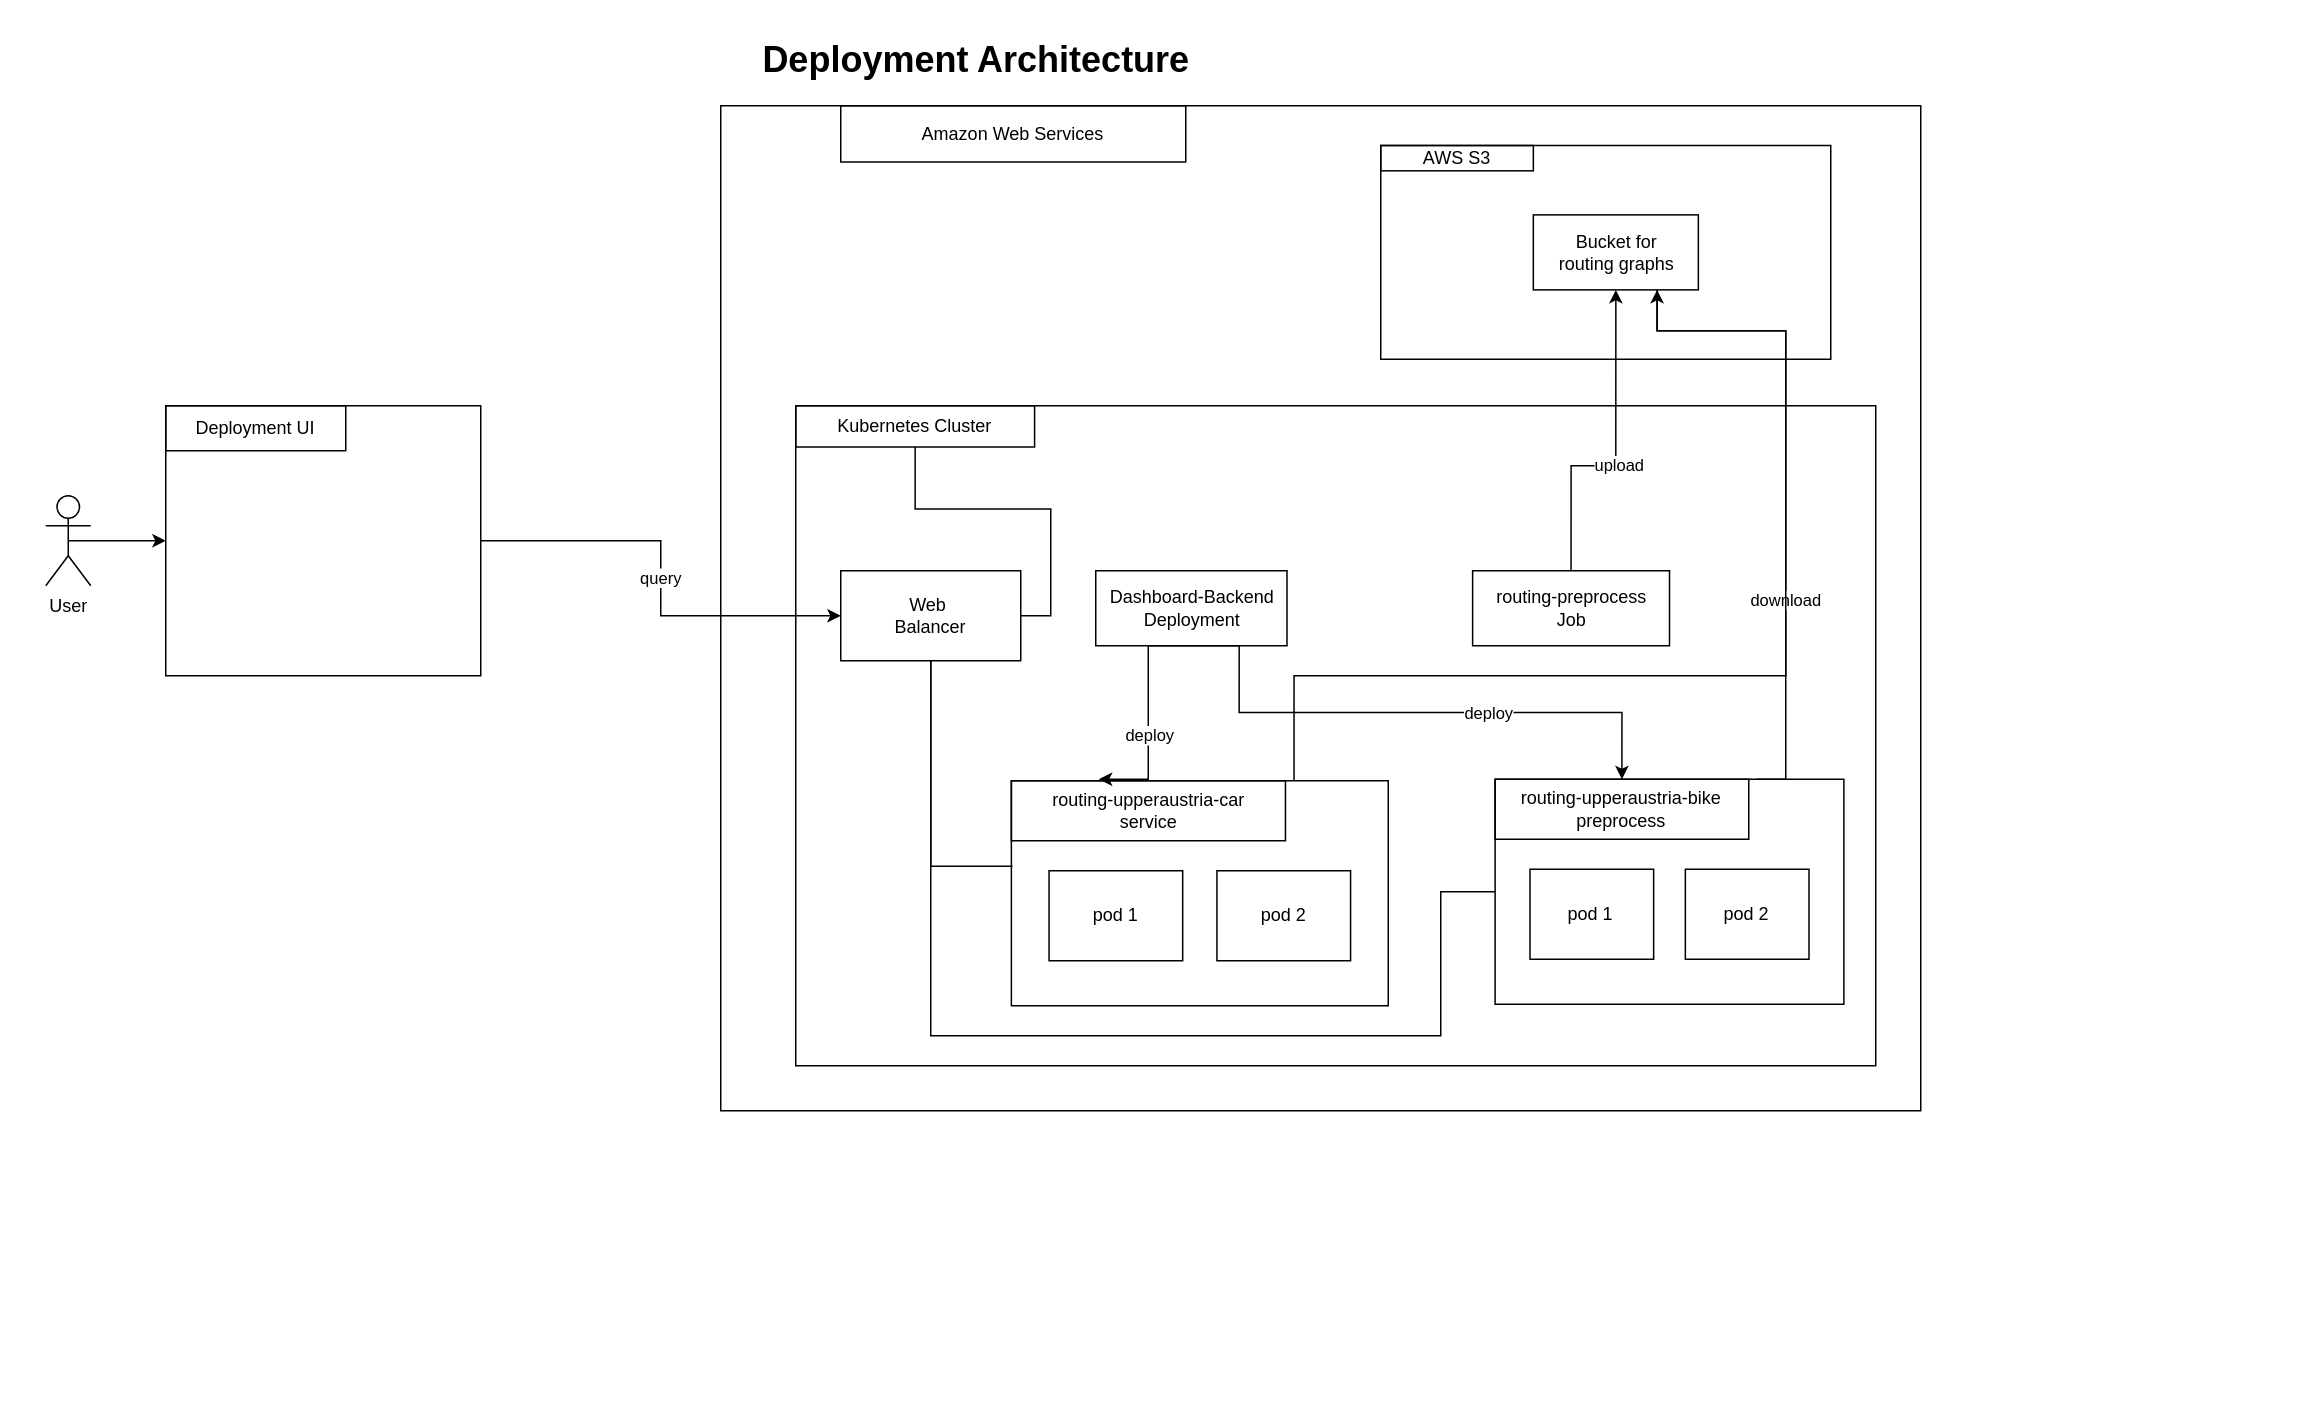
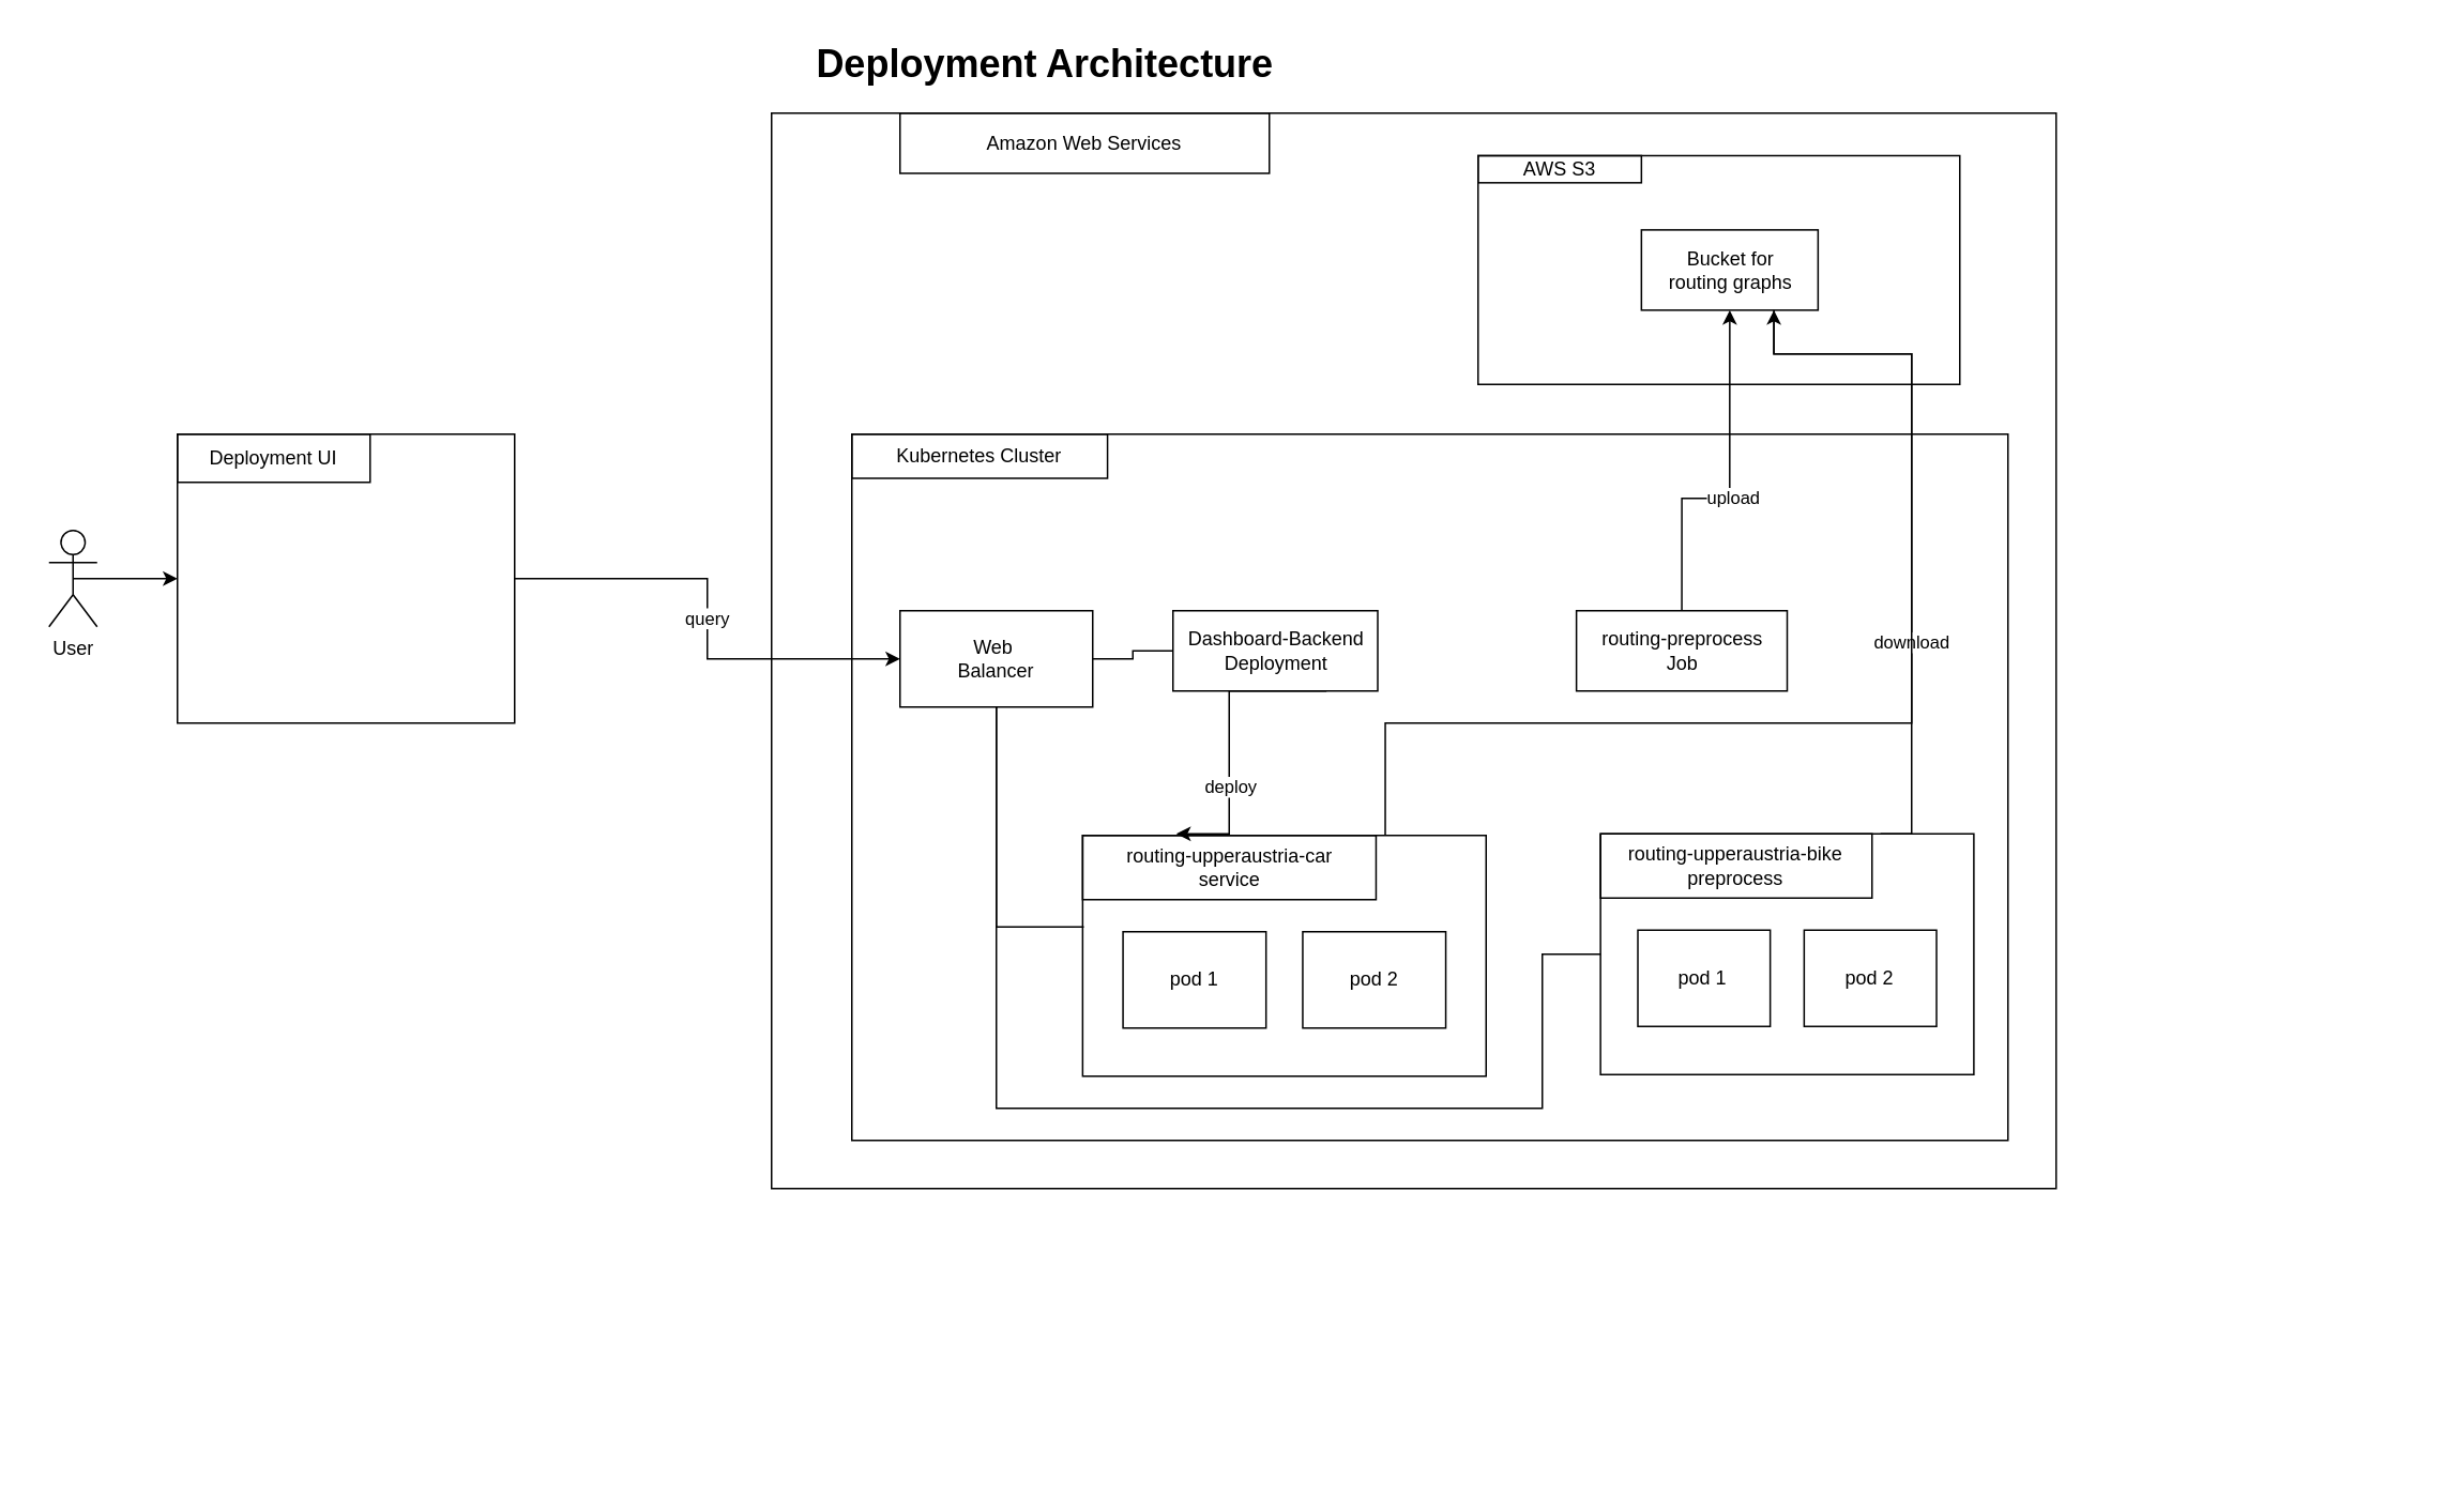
  <mxCell id="0" style=";html=1;" />
  <mxCell id="1" style=";html=1;" parent="0" />
  <mxCell id="2" value="Deployment Architecture" style="text;strokeColor=none;fillColor=none;html=1;fontSize=24;fontStyle=1;verticalAlign=middle;align=center;" parent="1" vertex="1"><mxGeometry x="20" y="20" width="1260" height="40" as="geometry" /></mxCell>
  <mxCell id="3" value="" style="group" vertex="1" connectable="0" parent="1"><mxGeometry x="280" y="250" width="1230" height="670" as="geometry" /></mxCell>
  <mxCell id="4" value="" style="rounded=0;whiteSpace=wrap;html=1;fillColor=none;" vertex="1" parent="3"><mxGeometry x="200" y="-180" width="800" height="670" as="geometry" /></mxCell>
  <mxCell id="5" value="Amazon Web Services" style="rounded=0;whiteSpace=wrap;html=1;fillColor=none;" vertex="1" parent="3"><mxGeometry x="280" y="-180" width="230" height="37.5" as="geometry" /></mxCell>
  <mxCell id="6" value="" style="group" vertex="1" connectable="0" parent="3"><mxGeometry x="250" y="20" width="720" height="440" as="geometry" /></mxCell>
  <mxCell id="7" value="" style="rounded=0;whiteSpace=wrap;html=1;fillColor=none;" vertex="1" parent="6"><mxGeometry width="720.0" height="440.0" as="geometry" /></mxCell>
  <mxCell id="8" value="Kubernetes Cluster" style="rounded=0;whiteSpace=wrap;html=1;fillColor=none;" vertex="1" parent="6"><mxGeometry width="159.231" height="27.5" as="geometry" /></mxCell>
  <mxCell id="9" value="deploy" style="edgeStyle=orthogonalEdgeStyle;rounded=0;orthogonalLoop=1;jettySize=auto;html=1;exitX=0.75;exitY=1;exitDx=0;exitDy=0;entryX=0.319;entryY=-0.025;entryDx=0;entryDy=0;entryPerimeter=0;strokeColor=default;" edge="1" parent="6" source="11" target="15"><mxGeometry x="0.329" y="1" relative="1" as="geometry"><Array as="points"><mxPoint x="235" y="160" /></Array><mxPoint as="offset" /></mxGeometry></mxCell>
- <mxCell id="10" value="deploy" style="edgeStyle=orthogonalEdgeStyle;rounded=0;orthogonalLoop=1;jettySize=auto;html=1;exitX=0.75;exitY=1;exitDx=0;exitDy=0;entryX=0.5;entryY=0;entryDx=0;entryDy=0;strokeColor=default;" edge="1" parent="6" source="11" target="20"><mxGeometry x="0.227" relative="1" as="geometry"><mxPoint as="offset" /></mxGeometry></mxCell>
  <mxCell id="11" value="Dashboard-Backend &lt;br&gt;Deployment" style="html=1;fillColor=none;" vertex="1" parent="6"><mxGeometry x="200.004" y="110" width="127.496" height="50" as="geometry" /></mxCell>
  <mxCell id="12" value="routing-preprocess&lt;br&gt;Job" style="html=1;fillColor=none;" vertex="1" parent="6"><mxGeometry x="451.25" y="110" width="131.254" height="50" as="geometry" /></mxCell>
  <mxCell id="13" value="" style="group" vertex="1" connectable="0" parent="6"><mxGeometry x="143.754" y="250" width="251.246" height="150" as="geometry" /></mxCell>
  <mxCell id="14" value="" style="rounded=0;whiteSpace=wrap;html=1;fillColor=none;" vertex="1" parent="13"><mxGeometry width="251.246" height="150" as="geometry" /></mxCell>
  <mxCell id="15" value="routing-upperaustria-car&lt;br&gt;service" style="rounded=0;whiteSpace=wrap;html=1;fillColor=none;" vertex="1" parent="13"><mxGeometry width="182.725" height="40" as="geometry" /></mxCell>
  <mxCell id="16" value="pod 1" style="rounded=0;whiteSpace=wrap;html=1;fillColor=none;" vertex="1" parent="13"><mxGeometry x="25.125" y="60" width="89.078" height="60" as="geometry" /></mxCell>
  <mxCell id="17" value="pod 2" style="rounded=0;whiteSpace=wrap;html=1;fillColor=none;" vertex="1" parent="13"><mxGeometry x="137.043" y="60" width="89.078" height="60" as="geometry" /></mxCell>
  <mxCell id="18" value="" style="group" vertex="1" connectable="0" parent="6"><mxGeometry x="466.246" y="249" width="232.504" height="150" as="geometry" /></mxCell>
  <mxCell id="19" value="" style="rounded=0;whiteSpace=wrap;html=1;fillColor=none;" vertex="1" parent="18"><mxGeometry width="232.504" height="150" as="geometry" /></mxCell>
  <mxCell id="20" value="routing-upperaustria-bike&lt;br&gt;preprocess" style="rounded=0;whiteSpace=wrap;html=1;fillColor=none;" vertex="1" parent="18"><mxGeometry width="169.094" height="40" as="geometry" /></mxCell>
  <mxCell id="21" value="pod 1" style="rounded=0;whiteSpace=wrap;html=1;fillColor=none;" vertex="1" parent="18"><mxGeometry x="23.25" y="60" width="82.433" height="60" as="geometry" /></mxCell>
  <mxCell id="22" value="pod 2" style="rounded=0;whiteSpace=wrap;html=1;fillColor=none;" vertex="1" parent="18"><mxGeometry x="126.82" y="60" width="82.433" height="60" as="geometry" /></mxCell>
- <mxCell id="23" style="edgeStyle=orthogonalEdgeStyle;rounded=0;orthogonalLoop=1;jettySize=auto;html=1;exitX=1;exitY=0.5;exitDx=0;exitDy=0;endArrow=none;endFill=0;strokeColor=default;" edge="1" parent="6" source="26" target="8"><mxGeometry relative="1" as="geometry" /></mxCell>
+ <mxCell id="23" style="edgeStyle=orthogonalEdgeStyle;rounded=0;orthogonalLoop=1;jettySize=auto;html=1;exitX=1;exitY=0.5;exitDx=0;exitDy=0;entryX=0;entryY=0.5;entryDx=0;entryDy=0;endArrow=none;endFill=0;strokeColor=default;" edge="1" parent="6" source="26" target="11"><mxGeometry relative="1" as="geometry" /></mxCell>
  <mxCell id="24" style="edgeStyle=orthogonalEdgeStyle;rounded=0;orthogonalLoop=1;jettySize=auto;html=1;exitX=0.5;exitY=1;exitDx=0;exitDy=0;entryX=0.003;entryY=0.38;entryDx=0;entryDy=0;entryPerimeter=0;endArrow=none;endFill=0;strokeColor=default;" edge="1" parent="6" source="26" target="14"><mxGeometry relative="1" as="geometry" /></mxCell>
  <mxCell id="25" style="edgeStyle=orthogonalEdgeStyle;rounded=0;orthogonalLoop=1;jettySize=auto;html=1;exitX=0.5;exitY=1;exitDx=0;exitDy=0;entryX=0;entryY=0.5;entryDx=0;entryDy=0;endArrow=none;endFill=0;strokeColor=default;" edge="1" parent="6" source="26" target="19"><mxGeometry relative="1" as="geometry"><Array as="points"><mxPoint x="90" y="420" /><mxPoint x="430" y="420" /><mxPoint x="430" y="324" /></Array></mxGeometry></mxCell>
  <mxCell id="26" value="Web&amp;nbsp;&lt;br&gt;Balancer" style="rounded=0;whiteSpace=wrap;html=1;fillColor=none;" vertex="1" parent="6"><mxGeometry x="30" y="110" width="120" height="60" as="geometry" /></mxCell>
  <mxCell id="27" style="edgeStyle=orthogonalEdgeStyle;rounded=0;orthogonalLoop=1;jettySize=auto;html=1;exitX=0.5;exitY=0;exitDx=0;exitDy=0;entryX=0.5;entryY=1;entryDx=0;entryDy=0;" edge="1" parent="3" source="12" target="33"><mxGeometry relative="1" as="geometry"><mxPoint x="886.73" y="-47.25" as="targetPoint" /><Array as="points"><mxPoint x="767" y="60" /><mxPoint x="797" y="60" /></Array></mxGeometry></mxCell>
  <mxCell id="28" value="upload" style="edgeLabel;html=1;align=center;verticalAlign=middle;resizable=0;points=[];" vertex="1" connectable="0" parent="27"><mxGeometry x="-0.08" y="-2" relative="1" as="geometry"><mxPoint as="offset" /></mxGeometry></mxCell>
  <mxCell id="29" value="download" style="edgeStyle=orthogonalEdgeStyle;rounded=0;orthogonalLoop=1;jettySize=auto;html=1;exitX=0.75;exitY=0;exitDx=0;exitDy=0;strokeColor=default;entryX=0.75;entryY=1;entryDx=0;entryDy=0;" edge="1" parent="3" source="14" target="33"><mxGeometry x="0.209" relative="1" as="geometry"><mxPoint x="914.23" y="-47.25" as="targetPoint" /><Array as="points"><mxPoint x="582" y="200" /><mxPoint x="910" y="200" /><mxPoint x="910" y="-30" /><mxPoint x="824" y="-30" /></Array><mxPoint as="offset" /></mxGeometry></mxCell>
  <mxCell id="30" value="" style="group" vertex="1" connectable="0" parent="3"><mxGeometry x="640" y="-153.5" width="300" height="142.5" as="geometry" /></mxCell>
  <mxCell id="31" value="" style="rounded=0;whiteSpace=wrap;html=1;fillColor=none;" vertex="1" parent="30"><mxGeometry width="300" height="142.5" as="geometry" /></mxCell>
  <mxCell id="32" value="AWS S3" style="rounded=0;whiteSpace=wrap;html=1;fillColor=none;" vertex="1" parent="30"><mxGeometry width="101.731" height="16.875" as="geometry" /></mxCell>
  <mxCell id="33" value="Bucket for &lt;br&gt;routing graphs" style="html=1;fillColor=none;" vertex="1" parent="30"><mxGeometry x="101.73" y="46.25" width="110" height="50" as="geometry" /></mxCell>
  <mxCell id="34" style="edgeStyle=orthogonalEdgeStyle;rounded=0;orthogonalLoop=1;jettySize=auto;html=1;exitX=0.75;exitY=0;exitDx=0;exitDy=0;strokeColor=default;endArrow=none;endFill=0;entryX=0.75;entryY=1;entryDx=0;entryDy=0;" edge="1" parent="3" source="19" target="33"><mxGeometry relative="1" as="geometry"><mxPoint x="914.23" y="-47.25" as="targetPoint" /><Array as="points"><mxPoint x="910" y="269" /><mxPoint x="910" y="-30" /><mxPoint x="824" y="-30" /></Array></mxGeometry></mxCell>
  <mxCell id="35" value="" style="group" vertex="1" connectable="0" parent="3"><mxGeometry x="-170" y="20" width="210" height="180" as="geometry" /></mxCell>
  <mxCell id="36" value="" style="rounded=0;whiteSpace=wrap;html=1;fillColor=none;" vertex="1" parent="35"><mxGeometry width="210" height="180" as="geometry" /></mxCell>
  <mxCell id="37" value="Deployment UI" style="rounded=0;whiteSpace=wrap;html=1;fillColor=none;" vertex="1" parent="35"><mxGeometry width="120" height="30" as="geometry" /></mxCell>
  <mxCell id="38" value="query" style="edgeStyle=orthogonalEdgeStyle;rounded=0;orthogonalLoop=1;jettySize=auto;html=1;exitX=1;exitY=0.5;exitDx=0;exitDy=0;entryX=0;entryY=0.5;entryDx=0;entryDy=0;endArrow=classic;endFill=1;strokeColor=default;" edge="1" parent="3" source="36" target="26"><mxGeometry relative="1" as="geometry" /></mxCell>
  <mxCell id="39" style="edgeStyle=orthogonalEdgeStyle;rounded=0;orthogonalLoop=1;jettySize=auto;html=1;exitX=0.5;exitY=0.5;exitDx=0;exitDy=0;exitPerimeter=0;entryX=0;entryY=0.5;entryDx=0;entryDy=0;endArrow=classic;endFill=1;strokeColor=default;" edge="1" parent="1" source="40" target="36"><mxGeometry relative="1" as="geometry" /></mxCell>
  <mxCell id="40" value="User" style="shape=umlActor;verticalLabelPosition=bottom;verticalAlign=top;html=1;outlineConnect=0;fillColor=none;" vertex="1" parent="1"><mxGeometry x="30" y="330" width="30" height="60" as="geometry" /></mxCell>
